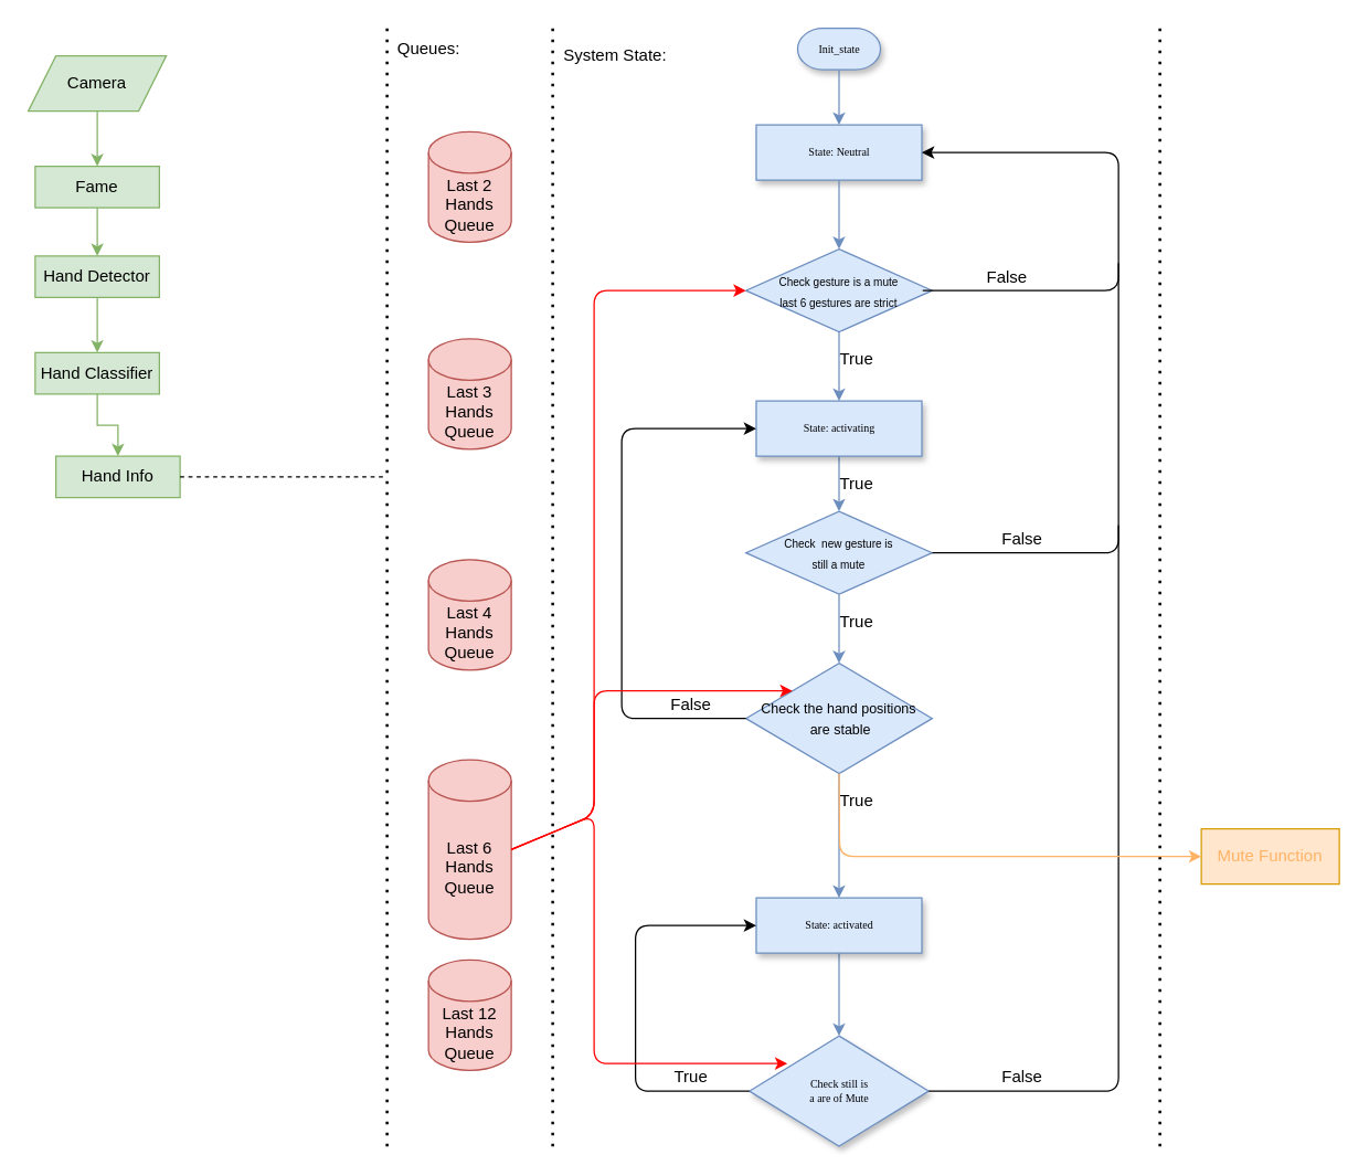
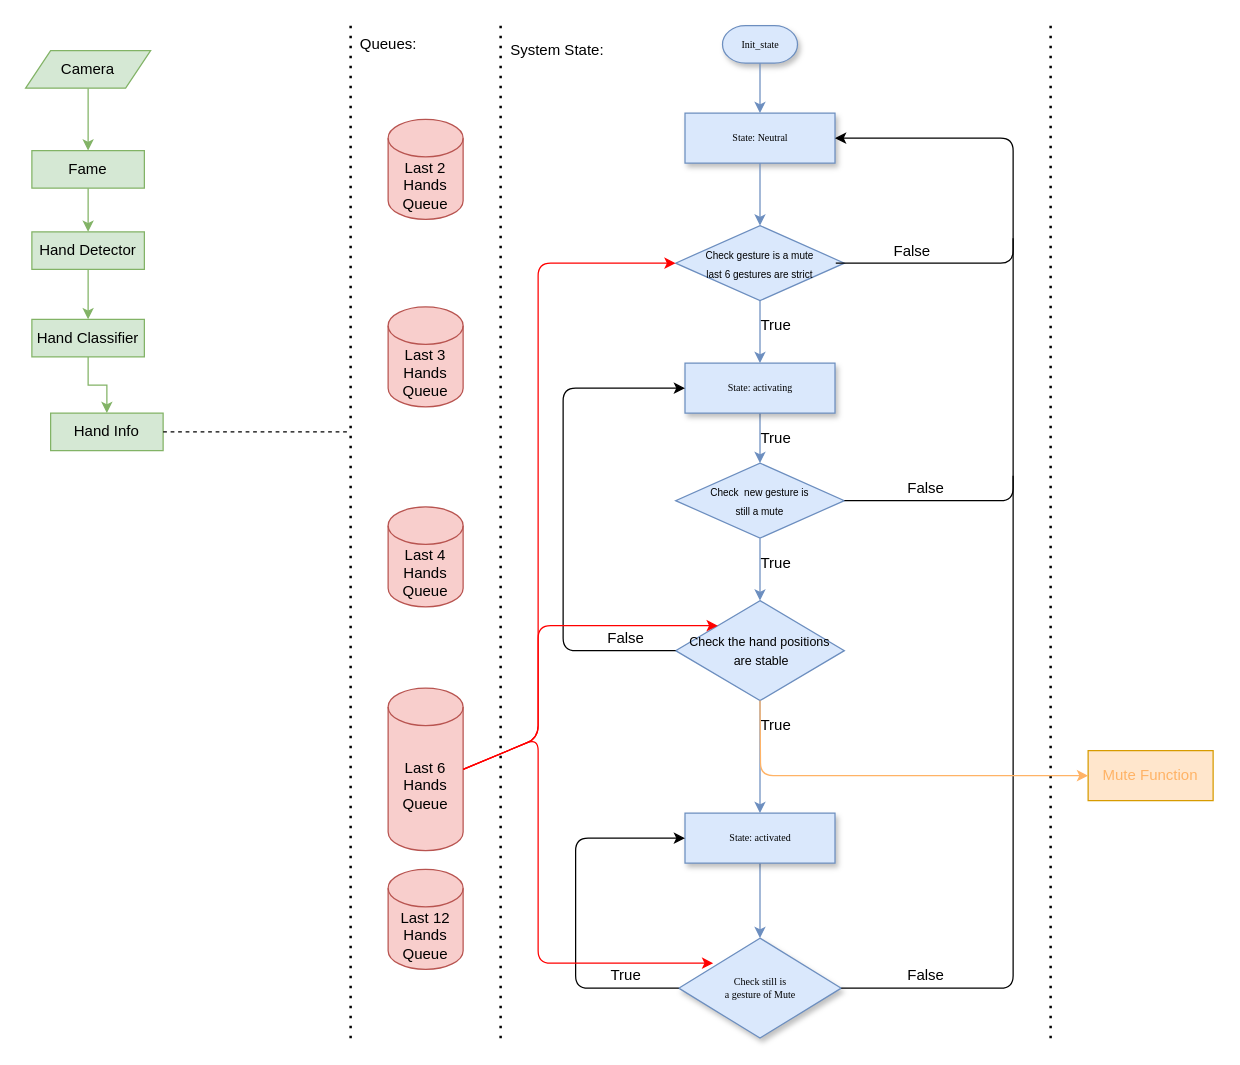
  <mxCell id="0" />
  <mxCell id="1" parent="0" />
  <mxCell id="2" value="Init_state" style="strokeWidth=1;html=1;shape=mxgraph.flowchart.terminator;whiteSpace=wrap;rounded=0;shadow=1;labelBackgroundColor=none;fontFamily=Verdana;fontSize=8;align=center;fillColor=#dae8fc;strokeColor=#6c8ebf;" parent="1" vertex="1"><mxGeometry x="577.5" y="20" width="60" height="30" as="geometry" /></mxCell>
  <mxCell id="3" value="State: Neutral" style="whiteSpace=wrap;html=1;rounded=0;shadow=1;labelBackgroundColor=none;strokeWidth=1;fontFamily=Verdana;fontSize=8;align=center;fillColor=#dae8fc;strokeColor=#6c8ebf;" parent="1" vertex="1"><mxGeometry x="547.5" y="90" width="120" height="40" as="geometry" /></mxCell>
  <mxCell id="4" value="" style="endArrow=classic;html=1;exitX=0.5;exitY=1;exitDx=0;exitDy=0;exitPerimeter=0;entryX=0.5;entryY=0;entryDx=0;entryDy=0;fillColor=#dae8fc;strokeColor=#6c8ebf;" parent="1" source="2" target="3" edge="1"><mxGeometry width="50" height="50" relative="1" as="geometry"><mxPoint x="777.5" as="sourcePoint" y="0" /><mxPoint x="827.5" y="-50" as="targetPoint" /></mxGeometry></mxCell>
  <mxCell id="5" value="&lt;span style=&quot;font-size: 8px&quot;&gt;Check gesture is&amp;nbsp;a mute&lt;br&gt;last 6 gestures are strict&lt;br&gt;&lt;/span&gt;" style="rhombus;whiteSpace=wrap;html=1;fillColor=#dae8fc;strokeColor=#6c8ebf;" parent="1" vertex="1"><mxGeometry x="540" y="180" width="135" height="60" as="geometry" /></mxCell>
  <mxCell id="6" value="" style="endArrow=classic;html=1;exitX=0.5;exitY=1;exitDx=0;exitDy=0;entryX=0.5;entryY=0;entryDx=0;entryDy=0;fillColor=#dae8fc;strokeColor=#6c8ebf;" parent="1" source="3" target="5" edge="1"><mxGeometry width="50" height="50" relative="1" as="geometry"><mxPoint x="777.5" y="200" as="sourcePoint" /><mxPoint x="827.5" y="150" as="targetPoint" /></mxGeometry></mxCell>
  <mxCell id="7" value="" style="endArrow=classic;html=1;exitX=0.949;exitY=0.5;exitDx=0;exitDy=0;exitPerimeter=0;entryX=1;entryY=0.5;entryDx=0;entryDy=0;" parent="1" source="5" target="3" edge="1"><mxGeometry width="50" height="50" relative="1" as="geometry"><mxPoint x="777.5" y="400" as="sourcePoint" /><mxPoint x="827.5" y="350" as="targetPoint" /><Array as="points"><mxPoint x="810" y="210" /><mxPoint x="810" y="110" /></Array></mxGeometry></mxCell>
  <mxCell id="8" value="&lt;font style=&quot;font-size: 12px&quot;&gt;False&lt;/font&gt;" style="edgeLabel;html=1;align=center;verticalAlign=middle;resizable=0;points=[];" parent="7" vertex="1" connectable="0"><mxGeometry x="-0.689" y="-1" relative="1" as="geometry"><mxPoint y="-11" as="offset" /></mxGeometry></mxCell>
  <mxCell id="9" value="" style="endArrow=classic;html=1;exitX=0.5;exitY=1;exitDx=0;exitDy=0;entryX=0.5;entryY=0;entryDx=0;entryDy=0;fillColor=#dae8fc;strokeColor=#6c8ebf;" parent="1" source="5" target="11" edge="1"><mxGeometry width="50" height="50" relative="1" as="geometry"><mxPoint x="700" y="260" as="sourcePoint" /><mxPoint x="700" y="310" as="targetPoint" /></mxGeometry></mxCell>
  <mxCell id="10" value="" style="edgeStyle=orthogonalEdgeStyle;rounded=0;orthogonalLoop=1;jettySize=auto;html=1;fillColor=#dae8fc;strokeColor=#6c8ebf;" parent="1" source="11" target="14" edge="1"><mxGeometry relative="1" as="geometry" /></mxCell>
  <mxCell id="11" value="State: activating" style="whiteSpace=wrap;html=1;rounded=0;shadow=1;labelBackgroundColor=none;strokeWidth=1;fontFamily=Verdana;fontSize=8;align=center;fillColor=#dae8fc;strokeColor=#6c8ebf;" parent="1" vertex="1"><mxGeometry x="547.5" y="290" width="120" height="40" as="geometry" /></mxCell>
  <mxCell id="12" value="&lt;font style=&quot;font-size: 12px&quot;&gt;True&lt;/font&gt;" style="text;html=1;align=center;verticalAlign=middle;resizable=0;points=[];autosize=1;" parent="1" vertex="1"><mxGeometry x="600" y="250" width="40" height="20" as="geometry" /></mxCell>
  <mxCell id="13" value="" style="edgeStyle=orthogonalEdgeStyle;rounded=0;orthogonalLoop=1;jettySize=auto;html=1;fillColor=#dae8fc;strokeColor=#6c8ebf;" parent="1" source="14" target="18" edge="1"><mxGeometry relative="1" as="geometry" /></mxCell>
  <mxCell id="14" value="&lt;span style=&quot;font-size: 8px&quot;&gt;Check&amp;nbsp; new gesture is &lt;br&gt;still a mute&lt;/span&gt;" style="rhombus;whiteSpace=wrap;html=1;fillColor=#dae8fc;strokeColor=#6c8ebf;" parent="1" vertex="1"><mxGeometry x="540" y="370" width="135" height="60" as="geometry" /></mxCell>
  <mxCell id="15" value="" style="endArrow=none;html=1;exitX=1;exitY=0.5;exitDx=0;exitDy=0;" parent="1" source="14" edge="1"><mxGeometry width="50" height="50" relative="1" as="geometry"><mxPoint x="790" y="390" as="sourcePoint" /><mxPoint x="810" y="190" as="targetPoint" /><Array as="points"><mxPoint x="810" y="400" /></Array></mxGeometry></mxCell>
  <mxCell id="16" value="False" style="text;html=1;align=center;verticalAlign=middle;resizable=0;points=[];autosize=1;" parent="1" vertex="1"><mxGeometry x="720" y="380" width="40" height="20" as="geometry" /></mxCell>
  <mxCell id="17" value="" style="edgeStyle=orthogonalEdgeStyle;rounded=0;orthogonalLoop=1;jettySize=auto;html=1;entryX=0.5;entryY=0;entryDx=0;entryDy=0;fillColor=#dae8fc;strokeColor=#6c8ebf;" parent="1" source="18" target="25" edge="1"><mxGeometry relative="1" as="geometry"><mxPoint x="607.5" y="610" as="targetPoint" /></mxGeometry></mxCell>
  <mxCell id="18" value="&lt;span style=&quot;font-size: 10px&quot;&gt;Check the hand positions&lt;br&gt;&amp;nbsp;are stable&lt;/span&gt;" style="rhombus;whiteSpace=wrap;html=1;fillColor=#dae8fc;strokeColor=#6c8ebf;" parent="1" vertex="1"><mxGeometry x="540" y="480" width="135" height="80" as="geometry" /></mxCell>
  <mxCell id="19" value="" style="endArrow=classic;html=1;exitX=0;exitY=0.5;exitDx=0;exitDy=0;entryX=0;entryY=0.5;entryDx=0;entryDy=0;" parent="1" source="18" target="11" edge="1"><mxGeometry width="50" height="50" relative="1" as="geometry"><mxPoint x="790" y="390" as="sourcePoint" /><mxPoint x="840" y="340" as="targetPoint" /><Array as="points"><mxPoint x="450" y="520" /><mxPoint x="450" y="310" /></Array></mxGeometry></mxCell>
  <mxCell id="20" value="False" style="text;html=1;align=center;verticalAlign=middle;resizable=0;points=[];autosize=1;" parent="1" vertex="1"><mxGeometry x="480" y="500" width="40" height="20" as="geometry" /></mxCell>
  <mxCell id="21" value="&lt;font style=&quot;font-size: 12px&quot;&gt;True&lt;/font&gt;" style="text;html=1;align=center;verticalAlign=middle;resizable=0;points=[];autosize=1;" parent="1" vertex="1"><mxGeometry x="600" y="340" width="40" height="20" as="geometry" /></mxCell>
  <mxCell id="22" value="&lt;font style=&quot;font-size: 12px&quot;&gt;True&lt;/font&gt;" style="text;html=1;align=center;verticalAlign=middle;resizable=0;points=[];autosize=1;" parent="1" vertex="1"><mxGeometry x="600" y="440" width="40" height="20" as="geometry" /></mxCell>
  <mxCell id="23" value="&lt;font style=&quot;font-size: 12px&quot;&gt;True&lt;/font&gt;" style="text;html=1;align=center;verticalAlign=middle;resizable=0;points=[];autosize=1;" parent="1" vertex="1"><mxGeometry x="600" y="570" width="40" height="20" as="geometry" /></mxCell>
  <mxCell id="24" value="" style="edgeStyle=orthogonalEdgeStyle;rounded=0;orthogonalLoop=1;jettySize=auto;html=1;fillColor=#dae8fc;strokeColor=#6c8ebf;" parent="1" source="25" target="28" edge="1"><mxGeometry relative="1" as="geometry" /></mxCell>
  <mxCell id="25" value="State: activated" style="whiteSpace=wrap;html=1;rounded=0;shadow=1;labelBackgroundColor=none;strokeWidth=1;fontFamily=Verdana;fontSize=8;align=center;fillColor=#dae8fc;strokeColor=#6c8ebf;" parent="1" vertex="1"><mxGeometry x="547.5" y="650" width="120" height="40" as="geometry" /></mxCell>
  <mxCell id="26" value="&lt;font color=&quot;#ffb366&quot;&gt;Mute Function&lt;/font&gt;" style="rounded=0;whiteSpace=wrap;html=1;strokeColor=#d79b00;fillColor=#ffe6cc;" parent="1" vertex="1"><mxGeometry x="870" y="600" width="100" height="40" as="geometry" /></mxCell>
  <mxCell id="27" value="" style="endArrow=none;dashed=1;html=1;dashPattern=1 3;strokeWidth=2;" parent="1" edge="1"><mxGeometry width="50" height="50" relative="1" as="geometry"><mxPoint x="280" y="830" as="sourcePoint" /><mxPoint x="280" y="20" as="targetPoint" /></mxGeometry></mxCell>
- <mxCell id="28" value="Check still is &lt;br&gt;a are of Mute" style="rhombus;whiteSpace=wrap;html=1;rounded=0;shadow=1;fontFamily=Verdana;fontSize=8;strokeWidth=1;fillColor=#dae8fc;strokeColor=#6c8ebf;" parent="1" vertex="1"><mxGeometry x="542.5" y="750" width="130" height="80" as="geometry" /></mxCell>
+ <mxCell id="28" value="Check still is &lt;br&gt;a gesture of Mute" style="rhombus;whiteSpace=wrap;html=1;rounded=0;shadow=1;fontFamily=Verdana;fontSize=8;strokeWidth=1;fillColor=#dae8fc;strokeColor=#6c8ebf;" parent="1" vertex="1"><mxGeometry x="542.5" y="750" width="130" height="80" as="geometry" /></mxCell>
  <mxCell id="29" value="" style="endArrow=classic;html=1;entryX=0;entryY=0.5;entryDx=0;entryDy=0;exitX=0;exitY=0.5;exitDx=0;exitDy=0;" parent="1" source="28" target="25" edge="1"><mxGeometry width="50" height="50" relative="1" as="geometry"><mxPoint x="673" y="790" as="sourcePoint" /><mxPoint x="830" y="630" as="targetPoint" /><Array as="points"><mxPoint x="460" y="790" /><mxPoint x="460" y="670" /></Array></mxGeometry></mxCell>
  <mxCell id="30" value="True" style="text;html=1;align=center;verticalAlign=middle;resizable=0;points=[];autosize=1;" parent="1" vertex="1"><mxGeometry x="480" y="770" width="40" height="20" as="geometry" /></mxCell>
  <mxCell id="31" value="" style="endArrow=none;html=1;exitX=1;exitY=0.5;exitDx=0;exitDy=0;" parent="1" source="28" edge="1"><mxGeometry width="50" height="50" relative="1" as="geometry"><mxPoint x="710" y="540" as="sourcePoint" /><mxPoint x="810" y="380" as="targetPoint" /><Array as="points"><mxPoint x="810" y="790" /></Array></mxGeometry></mxCell>
  <mxCell id="32" value="False" style="text;html=1;align=center;verticalAlign=middle;resizable=0;points=[];autosize=1;" parent="1" vertex="1"><mxGeometry x="720" y="770" width="40" height="20" as="geometry" /></mxCell>
  <mxCell id="33" value="" style="edgeStyle=orthogonalEdgeStyle;rounded=0;orthogonalLoop=1;jettySize=auto;html=1;fillColor=#d5e8d4;strokeColor=#82b366;" edge="1" parent="1" source="34" target="36"><mxGeometry relative="1" as="geometry" /></mxCell>
- <mxCell id="34" value="Camera" style="shape=parallelogram;perimeter=parallelogramPerimeter;whiteSpace=wrap;html=1;fixedSize=1;fillColor=#d5e8d4;strokeColor=#82b366;" vertex="1" parent="1"><mxGeometry x="20" y="40" width="100" height="40" as="geometry" /></mxCell>
+ <mxCell id="34" value="Camera" style="shape=parallelogram;perimeter=parallelogramPerimeter;whiteSpace=wrap;html=1;fixedSize=1;fillColor=#d5e8d4;strokeColor=#82b366;" vertex="1" parent="1"><mxGeometry x="20" y="40" width="100" height="30" as="geometry" /></mxCell>
  <mxCell id="35" value="" style="edgeStyle=orthogonalEdgeStyle;rounded=0;orthogonalLoop=1;jettySize=auto;html=1;fillColor=#d5e8d4;strokeColor=#82b366;" edge="1" parent="1" source="36" target="38"><mxGeometry relative="1" as="geometry" /></mxCell>
  <mxCell id="36" value="Fame" style="rounded=0;whiteSpace=wrap;html=1;fillColor=#d5e8d4;strokeColor=#82b366;" vertex="1" parent="1"><mxGeometry x="25" y="120" width="90" height="30" as="geometry" /></mxCell>
  <mxCell id="37" value="" style="edgeStyle=orthogonalEdgeStyle;rounded=0;orthogonalLoop=1;jettySize=auto;html=1;fillColor=#d5e8d4;strokeColor=#82b366;" edge="1" parent="1" source="38" target="40"><mxGeometry relative="1" as="geometry" /></mxCell>
  <mxCell id="38" value="Hand Detector" style="rounded=0;whiteSpace=wrap;html=1;fillColor=#d5e8d4;strokeColor=#82b366;" vertex="1" parent="1"><mxGeometry x="25" y="185" width="90" height="30" as="geometry" /></mxCell>
  <mxCell id="39" value="" style="edgeStyle=orthogonalEdgeStyle;rounded=0;orthogonalLoop=1;jettySize=auto;html=1;fillColor=#d5e8d4;strokeColor=#82b366;" edge="1" parent="1" source="40" target="41"><mxGeometry relative="1" as="geometry" /></mxCell>
  <mxCell id="40" value="Hand Classifier" style="rounded=0;whiteSpace=wrap;html=1;fillColor=#d5e8d4;strokeColor=#82b366;" vertex="1" parent="1"><mxGeometry x="25" y="255" width="90" height="30" as="geometry" /></mxCell>
  <mxCell id="41" value="Hand Info" style="rounded=0;whiteSpace=wrap;html=1;fillColor=#d5e8d4;strokeColor=#82b366;" vertex="1" parent="1"><mxGeometry x="40" y="330" width="90" height="30" as="geometry" /></mxCell>
  <mxCell id="42" value="" style="endArrow=none;dashed=1;html=1;exitX=1;exitY=0.5;exitDx=0;exitDy=0;" edge="1" parent="1" source="41"><mxGeometry width="50" height="50" relative="1" as="geometry"><mxPoint x="270" y="350" as="sourcePoint" /><mxPoint x="280" y="345" as="targetPoint" /><Array as="points" /></mxGeometry></mxCell>
  <mxCell id="43" value="System State:" style="text;html=1;align=center;verticalAlign=middle;resizable=0;points=[];autosize=1;" vertex="1" parent="1"><mxGeometry x="400" y="30" width="90" height="20" as="geometry" /></mxCell>
  <mxCell id="44" value="Last 3 Hands Queue" style="shape=cylinder3;whiteSpace=wrap;html=1;boundedLbl=1;backgroundOutline=1;size=15;fillColor=#f8cecc;strokeColor=#b85450;" vertex="1" parent="1"><mxGeometry x="310" y="245" width="60" height="80" as="geometry" /></mxCell>
  <mxCell id="45" value="Last 6 Hands Queue" style="shape=cylinder3;whiteSpace=wrap;html=1;boundedLbl=1;backgroundOutline=1;size=15;fillColor=#f8cecc;strokeColor=#b85450;" vertex="1" parent="1"><mxGeometry x="310" y="550" width="60" height="130" as="geometry" /></mxCell>
  <mxCell id="46" value="Last 2 Hands Queue" style="shape=cylinder3;whiteSpace=wrap;html=1;boundedLbl=1;backgroundOutline=1;size=15;fillColor=#f8cecc;strokeColor=#b85450;" vertex="1" parent="1"><mxGeometry x="310" y="95" width="60" height="80" as="geometry" /></mxCell>
  <mxCell id="47" value="Queues:" style="text;html=1;align=center;verticalAlign=middle;resizable=0;points=[];autosize=1;" vertex="1" parent="1"><mxGeometry x="280" y="25" width="60" height="20" as="geometry" /></mxCell>
  <mxCell id="48" value="Last 12 Hands Queue" style="shape=cylinder3;whiteSpace=wrap;html=1;boundedLbl=1;backgroundOutline=1;size=15;fillColor=#f8cecc;strokeColor=#b85450;" vertex="1" parent="1"><mxGeometry x="310" y="695" width="60" height="80" as="geometry" /></mxCell>
  <mxCell id="49" value="Last 4 Hands Queue" style="shape=cylinder3;whiteSpace=wrap;html=1;boundedLbl=1;backgroundOutline=1;size=15;fillColor=#f8cecc;strokeColor=#b85450;" vertex="1" parent="1"><mxGeometry x="310" y="405" width="60" height="80" as="geometry" /></mxCell>
  <mxCell id="50" value="" style="endArrow=none;dashed=1;html=1;dashPattern=1 3;strokeWidth=2;" edge="1" parent="1"><mxGeometry width="50" height="50" relative="1" as="geometry"><mxPoint x="400" y="830" as="sourcePoint" /><mxPoint x="400" y="20" as="targetPoint" /></mxGeometry></mxCell>
  <mxCell id="51" value="" style="endArrow=none;dashed=1;html=1;dashPattern=1 3;strokeWidth=2;" edge="1" parent="1"><mxGeometry width="50" height="50" relative="1" as="geometry"><mxPoint x="840" y="830" as="sourcePoint" /><mxPoint x="840" y="20" as="targetPoint" /></mxGeometry></mxCell>
  <mxCell id="52" value="" style="endArrow=classic;html=1;entryX=0;entryY=0.5;entryDx=0;entryDy=0;exitX=0.5;exitY=1;exitDx=0;exitDy=0;strokeColor=#FFB366;" edge="1" parent="1" source="18" target="26"><mxGeometry width="50" height="50" relative="1" as="geometry"><mxPoint x="610" y="600" as="sourcePoint" /><mxPoint x="450" y="540" as="targetPoint" /><Array as="points"><mxPoint x="608" y="620" /></Array></mxGeometry></mxCell>
  <mxCell id="53" value="" style="endArrow=classic;html=1;exitX=1;exitY=0.5;exitDx=0;exitDy=0;exitPerimeter=0;entryX=0;entryY=0.5;entryDx=0;entryDy=0;strokeColor=#FF0000;" edge="1" parent="1" source="45" target="5"><mxGeometry width="50" height="50" relative="1" as="geometry"><mxPoint x="660" y="470" as="sourcePoint" /><mxPoint x="710" y="420" as="targetPoint" /><Array as="points"><mxPoint x="430" y="590" /><mxPoint x="430" y="210" /></Array></mxGeometry></mxCell>
  <mxCell id="54" value="" style="endArrow=classic;html=1;exitX=1;exitY=0.5;exitDx=0;exitDy=0;exitPerimeter=0;strokeColor=#FF0000;entryX=0;entryY=0;entryDx=0;entryDy=0;" edge="1" parent="1" source="45" target="18"><mxGeometry width="50" height="50" relative="1" as="geometry"><mxPoint x="380" y="600" as="sourcePoint" /><mxPoint x="530" y="560" as="targetPoint" /><Array as="points"><mxPoint x="430" y="590" /><mxPoint x="430" y="500" /></Array></mxGeometry></mxCell>
  <mxCell id="55" value="" style="endArrow=classic;html=1;exitX=1;exitY=0.5;exitDx=0;exitDy=0;exitPerimeter=0;strokeColor=#FF0000;entryX=0.212;entryY=0.25;entryDx=0;entryDy=0;entryPerimeter=0;" edge="1" parent="1" source="45" target="28"><mxGeometry width="50" height="50" relative="1" as="geometry"><mxPoint x="380" y="600" as="sourcePoint" /><mxPoint x="583.75" y="510" as="targetPoint" /><Array as="points"><mxPoint x="430" y="590" /><mxPoint x="430" y="770" /></Array></mxGeometry></mxCell>
